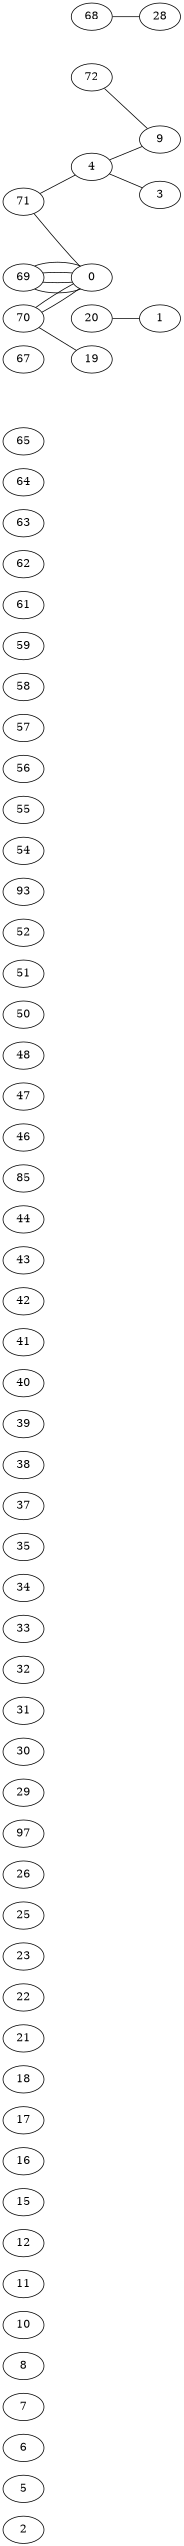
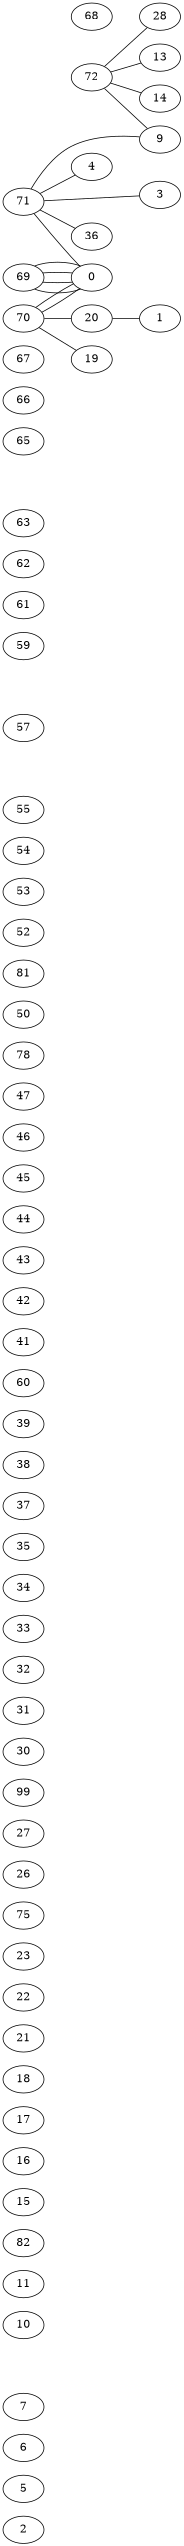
  graph {
    rankdir=LR
    2
    5
    6
    7
-   8
    10
    11
-   12
+   12 [label=82]
    15
    16
    17
    18
    21
    22
    23
-   25
+   25 [label=75]
    26
-   27 [label=97]
-   29
+   27
+   29 [label=99]
    30
    31
    32
    33
    34
    35
    37
    38
    39
-   40
+   40 [label=60]
    41
    42
    43
    44
-   45 [label=85]
+   45
    46
    47
-   48
+   48 [label=78]
    50
-   51
+   51 [label=81]
    52
-   53 [label=93]
+   53
    54
    55
-   56
    57
-   58
    59
    61
    62
    63
-   64
    65
+   66
    67
    68
    69
    0
    70
    19
    20
    1
    71
    3
    4
    9
+   36
    72
+   13
+   14
    28
    69 -- 0
    69 -- 0
    69 -- 0
    69 -- 0
    70 -- 0
    70 -- 0
    70 -- 19
+   70 -- 20
    20 -- 1
    71 -- 0
-   4 -- 3
+   71 -- 3
    71 -- 4
-   4 -- 9
+   71 -- 9
+   71 -- 36
    72 -- 9
-   68 -- 28
+   72 -- 13
+   72 -- 14
+   72 -- 28
  }
